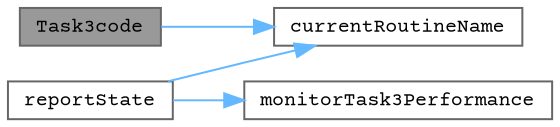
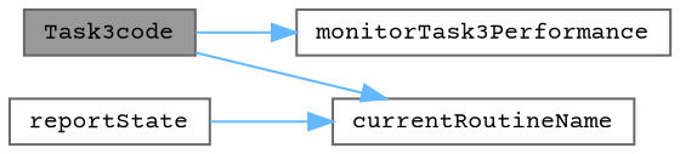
  digraph {
    fontname="Courier Prime"
    rankdir=LR
    node [color=grey40 fillcolor=white fontname="Courier Prime" fontsize=10 shape=box style=filled]
    edge [color=steelblue1 fontname="Courier Prime" fontsize=10 labelfontname=Helvetica labelfontsize=10 style=solid]
    n1 [color=gray40 fillcolor=grey60 fontcolor=black height=0.2 label=Task3code width=0.4]
    n2 [height=0.2 label=monitorTask3Performance width=0.4]
    n3 [height=0.2 label=currentRoutineName width=0.4]
    n4 [height=0.2 label=reportState width=0.4]
-   n4 -> n2
+   n1 -> n2
    n1 -> n3
    n4 -> n3
  }
